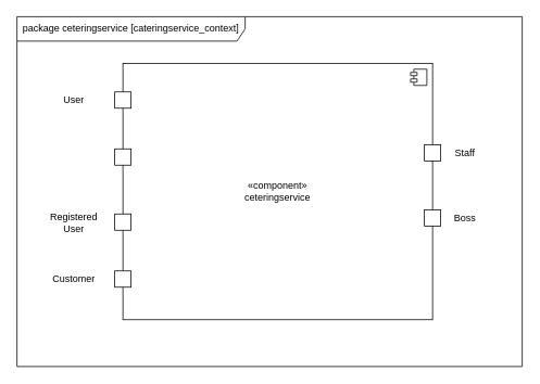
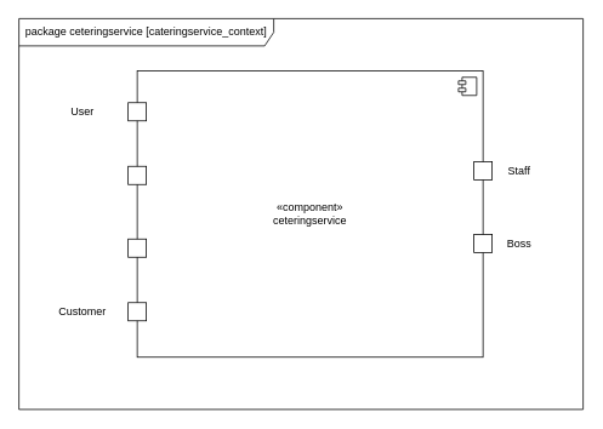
  <mxCell id="0" />
  <mxCell id="1" parent="0" />
  <mxCell id="2" value="package ceteringservice [cateringservice_context]" style="shape=umlFrame;whiteSpace=wrap;html=1;pointerEvents=0;width=280;height=30;" vertex="1" parent="1"><mxGeometry x="20" y="20" width="620" height="430" as="geometry" /></mxCell>
  <mxCell id="3" value="«component»&lt;br&gt;ceteringservice" style="html=1;dropTarget=0;whiteSpace=wrap;" vertex="1" parent="1"><mxGeometry x="150" y="77.5" width="380" height="315" as="geometry" /></mxCell>
  <mxCell id="4" value="" style="shape=module;jettyWidth=8;jettyHeight=4;" vertex="1" parent="3"><mxGeometry x="1" width="20" height="20" relative="1" as="geometry"><mxPoint x="-27" y="7" as="offset" /></mxGeometry></mxCell>
  <mxCell id="5" value="" style="rounded=0;whiteSpace=wrap;html=1;" vertex="1" parent="1"><mxGeometry x="140" y="112.5" width="20" height="20" as="geometry" /></mxCell>
  <mxCell id="6" value="" style="rounded=0;whiteSpace=wrap;html=1;" vertex="1" parent="1"><mxGeometry x="140" y="182.5" width="20" height="20" as="geometry" /></mxCell>
  <mxCell id="7" value="" style="rounded=0;whiteSpace=wrap;html=1;" vertex="1" parent="1"><mxGeometry x="140" y="262.5" width="20" height="20" as="geometry" /></mxCell>
  <mxCell id="8" value="" style="rounded=0;whiteSpace=wrap;html=1;" vertex="1" parent="1"><mxGeometry x="140" y="332.5" width="20" height="20" as="geometry" /></mxCell>
  <mxCell id="9" value="" style="rounded=0;whiteSpace=wrap;html=1;" vertex="1" parent="1"><mxGeometry x="520" y="177.5" width="20" height="20" as="geometry" /></mxCell>
  <mxCell id="10" value="" style="rounded=0;whiteSpace=wrap;html=1;" vertex="1" parent="1"><mxGeometry x="520" y="257.5" width="20" height="20" as="geometry" /></mxCell>
  <mxCell id="11" value="User" style="text;html=1;strokeColor=none;fillColor=none;align=center;verticalAlign=middle;whiteSpace=wrap;rounded=0;" vertex="1" parent="1"><mxGeometry x="60" y="107.5" width="60" height="30" as="geometry" /></mxCell>
- <mxCell id="12" value="Registered User" style="text;html=1;strokeColor=none;fillColor=none;align=center;verticalAlign=middle;whiteSpace=wrap;rounded=0;" vertex="1" parent="1"><mxGeometry x="60" y="257.5" width="60" height="30" as="geometry" /></mxCell>
  <mxCell id="13" value="Customer" style="text;html=1;strokeColor=none;fillColor=none;align=center;verticalAlign=middle;whiteSpace=wrap;rounded=0;" vertex="1" parent="1"><mxGeometry x="60" y="327.5" width="60" height="30" as="geometry" /></mxCell>
  <mxCell id="14" value="Staff" style="text;html=1;strokeColor=none;fillColor=none;align=center;verticalAlign=middle;whiteSpace=wrap;rounded=0;" vertex="1" parent="1"><mxGeometry x="540" y="172.5" width="60" height="30" as="geometry" /></mxCell>
  <mxCell id="15" value="Boss" style="text;html=1;strokeColor=none;fillColor=none;align=center;verticalAlign=middle;whiteSpace=wrap;rounded=0;" vertex="1" parent="1"><mxGeometry x="540" y="252.5" width="60" height="30" as="geometry" /></mxCell>
